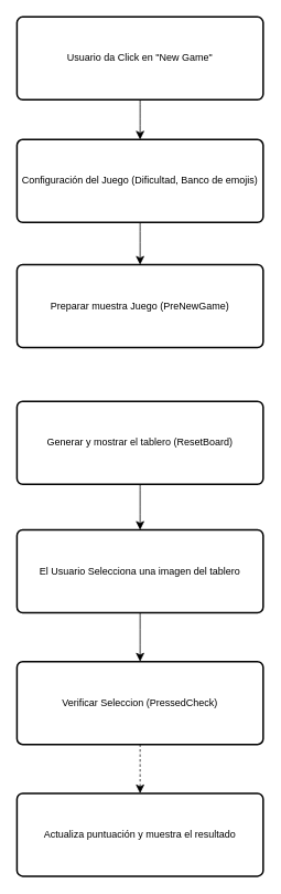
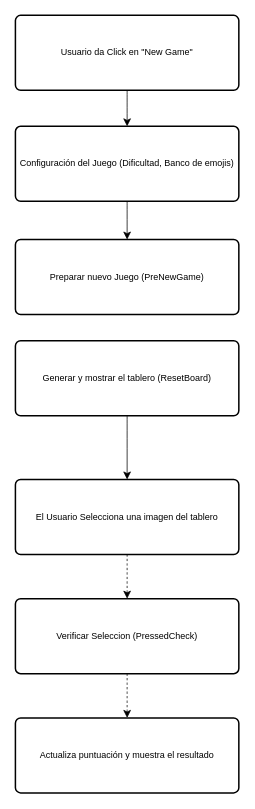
  <mxCell id="0" />
  <mxCell id="1" parent="0" />
  <mxCell id="2" style="edgeStyle=none;curved=1;rounded=0;orthogonalLoop=1;jettySize=auto;html=1;entryX=0.5;entryY=0;entryDx=0;entryDy=0;fontSize=12;startSize=8;endSize=8;" edge="1" parent="1" source="3" target="5"><mxGeometry relative="1" as="geometry" /></mxCell>
  <mxCell id="3" value="Usuario da Click en &quot;New Game&quot;" style="rounded=1;whiteSpace=wrap;html=1;absoluteArcSize=1;arcSize=14;strokeWidth=2;" vertex="1" parent="1"><mxGeometry x="20" y="20" width="298" height="100" as="geometry" /></mxCell>
  <mxCell id="4" style="edgeStyle=none;curved=1;rounded=0;orthogonalLoop=1;jettySize=auto;html=1;entryX=0.5;entryY=0;entryDx=0;entryDy=0;fontSize=12;startSize=8;endSize=8;" edge="1" parent="1" source="5" target="6"><mxGeometry relative="1" as="geometry" /></mxCell>
  <mxCell id="5" value="Configuración del Juego (Dificultad, Banco de emojis)" style="rounded=1;whiteSpace=wrap;html=1;absoluteArcSize=1;arcSize=14;strokeWidth=2;" vertex="1" parent="1"><mxGeometry x="20" y="168" width="298" height="100" as="geometry" /></mxCell>
- <mxCell id="6" value="Preparar muestra Juego (PreNewGame)" style="rounded=1;whiteSpace=wrap;html=1;absoluteArcSize=1;arcSize=14;strokeWidth=2;" vertex="1" parent="1"><mxGeometry x="20" y="319" width="298" height="100" as="geometry" /></mxCell>
+ <mxCell id="6" value="Preparar nuevo Juego (PreNewGame)" style="rounded=1;whiteSpace=wrap;html=1;absoluteArcSize=1;arcSize=14;strokeWidth=2;" vertex="1" parent="1"><mxGeometry x="20" y="319" width="298" height="100" as="geometry" /></mxCell>
  <mxCell id="7" style="edgeStyle=none;curved=1;rounded=0;orthogonalLoop=1;jettySize=auto;html=1;entryX=0.5;entryY=0;entryDx=0;entryDy=0;fontSize=12;startSize=8;endSize=8;" edge="1" parent="1" source="8" target="10"><mxGeometry relative="1" as="geometry" /></mxCell>
- <mxCell id="8" value="Generar y mostrar el tablero (ResetBoard)" style="rounded=1;whiteSpace=wrap;html=1;absoluteArcSize=1;arcSize=14;strokeWidth=2;" vertex="1" parent="1"><mxGeometry x="20" y="484" width="298" height="100" as="geometry" /></mxCell>
- <mxCell id="9" style="edgeStyle=none;curved=1;rounded=0;orthogonalLoop=1;jettySize=auto;html=1;entryX=0.5;entryY=0;entryDx=0;entryDy=0;fontSize=12;startSize=8;endSize=8;" edge="1" parent="1" source="10" target="12"><mxGeometry relative="1" as="geometry" /></mxCell>
+ <mxCell id="8" value="Generar y mostrar el tablero (ResetBoard)" style="rounded=1;whiteSpace=wrap;html=1;absoluteArcSize=1;arcSize=14;strokeWidth=2;" vertex="1" parent="1"><mxGeometry x="20" y="454" width="298" height="100" as="geometry" /></mxCell>
+ <mxCell id="9" style="edgeStyle=none;curved=1;rounded=0;orthogonalLoop=1;jettySize=auto;html=1;entryX=0.5;entryY=0;entryDx=0;entryDy=0;fontSize=12;startSize=8;endSize=8;dashed=1;" edge="1" parent="1" source="10" target="12"><mxGeometry relative="1" as="geometry" /></mxCell>
  <mxCell id="10" value="El Usuario Selecciona una imagen del tablero" style="rounded=1;whiteSpace=wrap;html=1;absoluteArcSize=1;arcSize=14;strokeWidth=2;" vertex="1" parent="1"><mxGeometry x="20" y="639" width="298" height="100" as="geometry" /></mxCell>
  <mxCell id="11" style="edgeStyle=none;curved=1;rounded=0;orthogonalLoop=1;jettySize=auto;html=1;entryX=0.5;entryY=0;entryDx=0;entryDy=0;fontSize=12;startSize=8;endSize=8;dashed=1;" edge="1" parent="1" source="12" target="13"><mxGeometry relative="1" as="geometry" /></mxCell>
  <mxCell id="12" value="Verificar Seleccion (PressedCheck)" style="rounded=1;whiteSpace=wrap;html=1;absoluteArcSize=1;arcSize=14;strokeWidth=2;" vertex="1" parent="1"><mxGeometry x="20" y="798" width="298" height="100" as="geometry" /></mxCell>
  <mxCell id="13" value="Actualiza puntuación y muestra el resultado" style="rounded=1;whiteSpace=wrap;html=1;absoluteArcSize=1;arcSize=14;strokeWidth=2;" vertex="1" parent="1"><mxGeometry x="20" y="957" width="298" height="100" as="geometry" /></mxCell>
